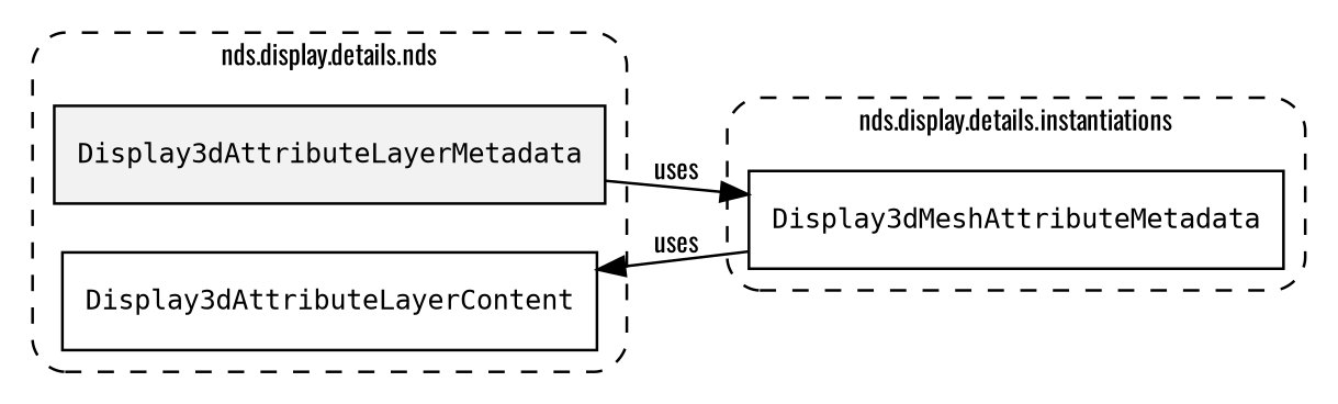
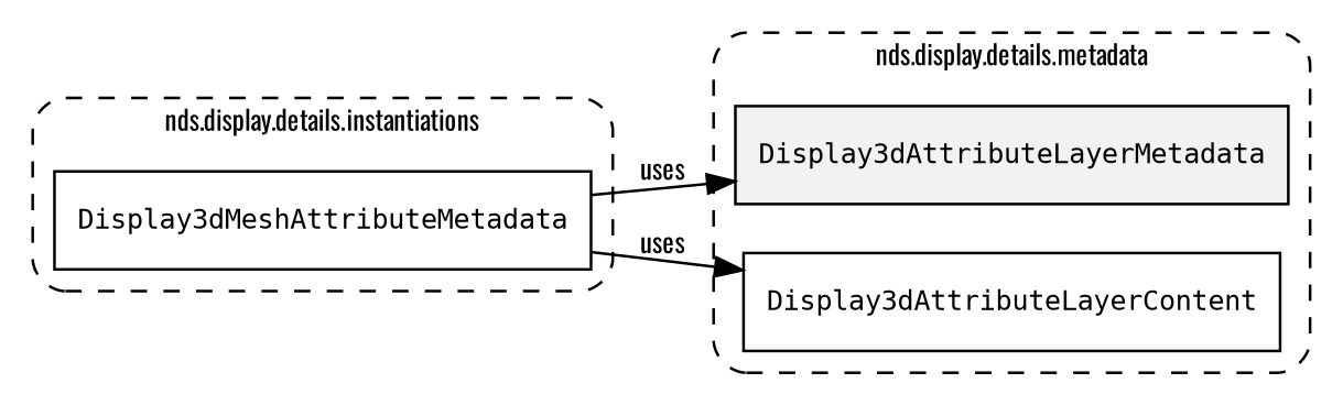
  digraph {
    fontname=Oswald
    fontsize=10
    rankdir=LR
    node [fontname=Oswald fontsize=10 shape=box]
    edge [fontname=Oswald fontsize=10]
    n1 [fillcolor="#0000000D" label=<<font face="monospace"><table align="center" border="0" cellspacing="0" cellpadding="0"><tr><td href="../../../content/packages/nds.display.details.metadata.html#Structure-Display3dAttributeLayerMetadata" title="Structure defined in nds.display.details.metadata">Display3dAttributeLayerMetadata</td></tr></table></font>> style=filled]
    n2 [label=<<font face="monospace"><table align="center" border="0" cellspacing="0" cellpadding="0"><tr><td href="../../../content/packages/nds.display.details.metadata.html#Bitmask-Display3dAttributeLayerContent" title="Bitmask defined in nds.display.details.metadata">Display3dAttributeLayerContent</td></tr></table></font>>]
    n3 [label=<<font face="monospace"><table align="center" border="0" cellspacing="0" cellpadding="0"><tr><td href="../../../content/packages/nds.display.details.instantiations.html#InstantiateType-Display3dMeshAttributeMetadata" title="InstantiateType defined in nds.display.details.instantiations">Display3dMeshAttributeMetadata</td></tr></table></font>>]
    subgraph cluster_1 {
-     label="nds.display.details.nds"
+     label="nds.display.details.metadata"
      style="dashed, rounded"
      n1
      n2
    }
    subgraph cluster_2 {
      label="nds.display.details.instantiations"
      style="dashed, rounded"
      n3
    }
-   n1 -> n3 [label=uses]
+   n3 -> n1 [label=uses]
    n3 -> n2 [label=uses]
  }
